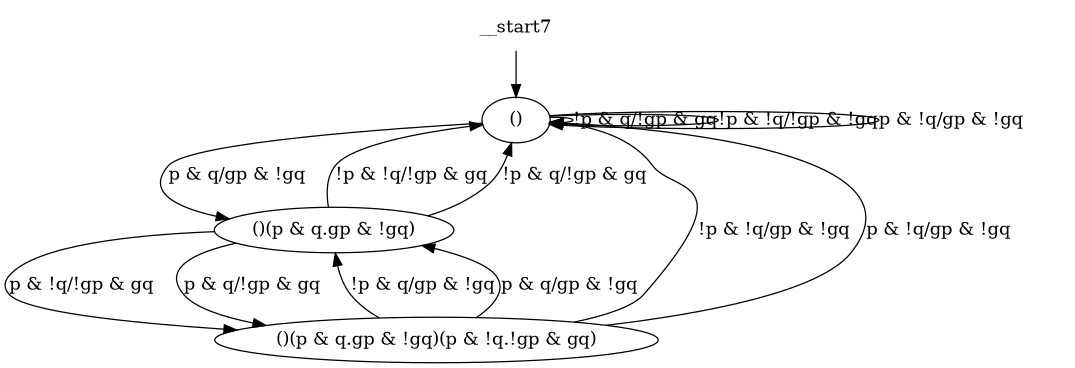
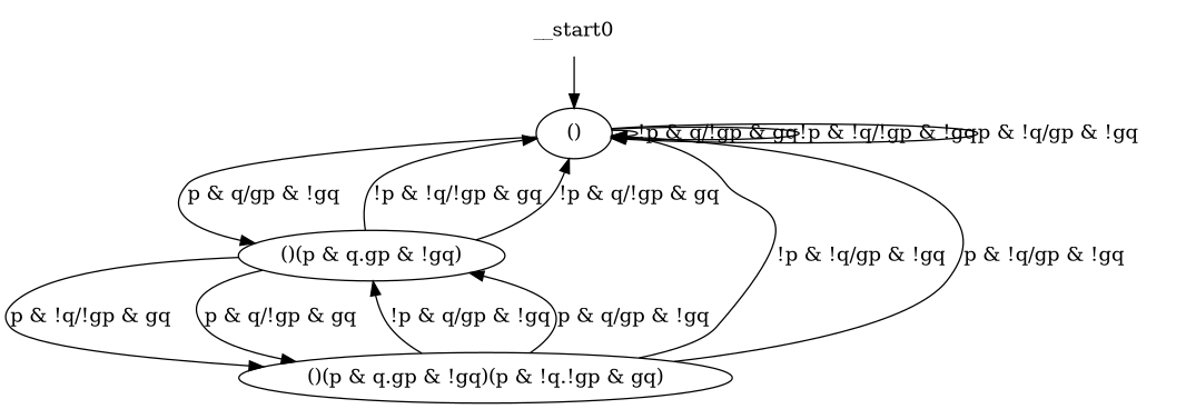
  digraph {
    n1 [label="()"]
    n2 [label="()(p & q.gp & !gq)"]
    n3 [label="()(p & q.gp & !gq)(p & !q.!gp & gq)"]
-   __start0 [shape=none label=__start7]
+   __start0 [shape=none]
    n1 -> n1 [label="!p & q/!gp & gq"]
    n1 -> n1 [label="!p & !q/!gp & !gq"]
    n1 -> n1 [label="p & !q/gp & !gq"]
    n1 -> n2 [label="p & q/gp & !gq"]
    n2 -> n1 [label="!p & !q/!gp & gq"]
    n2 -> n1 [label="!p & q/!gp & gq"]
    n2 -> n3 [label="p & !q/!gp & gq"]
    n2 -> n3 [label="p & q/!gp & gq"]
    n3 -> n1 [label="!p & !q/gp & !gq"]
    n3 -> n1 [label="p & !q/gp & !gq"]
    n3 -> n2 [label="!p & q/gp & !gq"]
    n3 -> n2 [label="p & q/gp & !gq"]
    __start0 -> n1
  }
